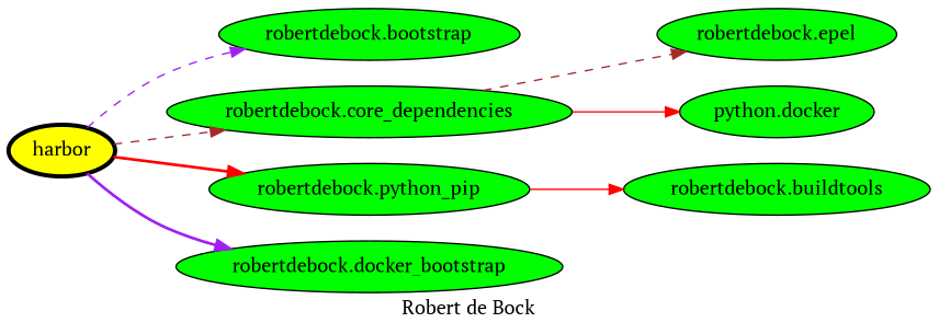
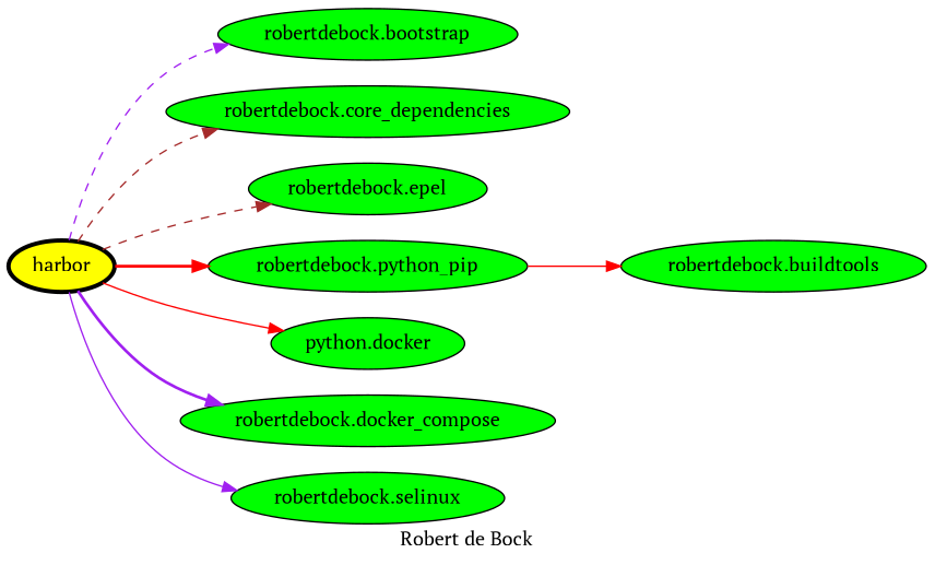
  digraph {
    fontname="PT Serif"
    label="Robert de Bock"
    rankdir=LR
    node [fillcolor=green fontname="PT Serif" style=filled]
    edge [color=purple fontname="PT Serif" style=dashed]
    harbor [fillcolor=yellow penwidth=3]
    "robertdebock.bootstrap"
    "robertdebock.core_dependencies"
    "robertdebock.epel"
    "robertdebock.python_pip"
    n6 [label="python.docker"]
-   "robertdebock.docker_compose" [label="robertdebock.docker_bootstrap"]
+   "robertdebock.docker_compose"
+   "robertdebock.selinux"
    "robertdebock.buildtools"
    harbor -> "robertdebock.bootstrap"
    harbor -> "robertdebock.core_dependencies" [color=brown]
-   "robertdebock.core_dependencies" -> "robertdebock.epel" [color=brown]
+   harbor -> "robertdebock.epel" [color=brown]
    harbor -> "robertdebock.python_pip" [color=red style=bold]
-   "robertdebock.core_dependencies" -> n6 [color=red style=solid]
+   harbor -> n6 [color=red style=solid]
    harbor -> "robertdebock.docker_compose" [style=bold]
+   harbor -> "robertdebock.selinux" [style=solid]
    "robertdebock.python_pip" -> "robertdebock.buildtools" [color=red style=solid]
  }
